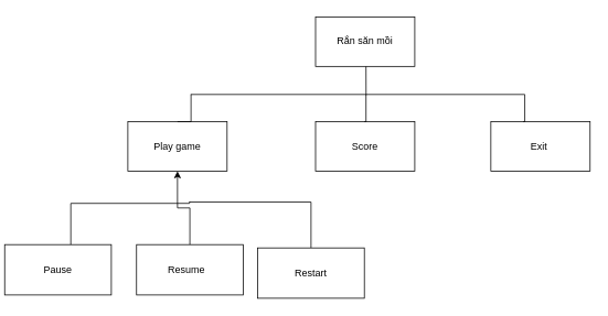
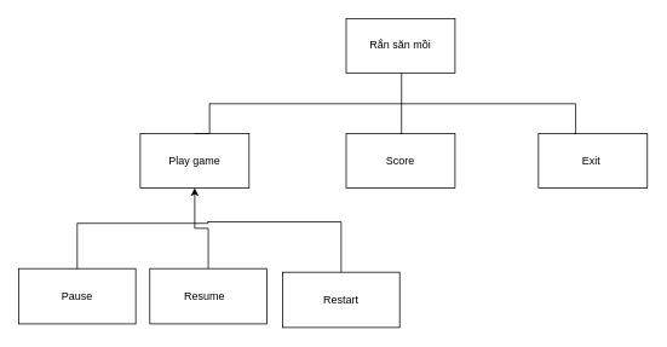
  <mxCell id="0" />
  <mxCell id="1" parent="0" />
  <mxCell id="2" value="Rắn săn mồi" style="rounded=0;whiteSpace=wrap;html=1;" vertex="1" parent="1"><mxGeometry x="381" y="20" width="120" height="60" as="geometry" /></mxCell>
  <mxCell id="3" value="Play game" style="rounded=0;whiteSpace=wrap;html=1;" vertex="1" parent="1"><mxGeometry x="154" y="147" width="120" height="60" as="geometry" /></mxCell>
  <mxCell id="4" value="Score" style="rounded=0;whiteSpace=wrap;html=1;" vertex="1" parent="1"><mxGeometry x="381" y="147" width="120" height="60" as="geometry" /></mxCell>
  <mxCell id="5" value="Exit&amp;nbsp;" style="rounded=0;whiteSpace=wrap;html=1;" vertex="1" parent="1"><mxGeometry x="593" y="147" width="120" height="60" as="geometry" /></mxCell>
  <mxCell id="6" style="edgeStyle=orthogonalEdgeStyle;rounded=0;orthogonalLoop=1;jettySize=auto;html=1;strokeColor=default;endArrow=none;endFill=0;" edge="1" parent="1" source="7"><mxGeometry relative="1" as="geometry"><mxPoint x="228.6" y="243.6" as="targetPoint" /><Array as="points"><mxPoint x="85" y="246" /><mxPoint x="229" y="246" /></Array></mxGeometry></mxCell>
- <mxCell id="7" value="Pause" style="rounded=0;whiteSpace=wrap;html=1;" vertex="1" parent="1"><mxGeometry x="5" y="296" width="129" height="61" as="geometry" /></mxCell>
+ <mxCell id="7" value="Pause" style="rounded=0;whiteSpace=wrap;html=1;" vertex="1" parent="1"><mxGeometry x="20" y="296" width="129" height="61" as="geometry" /></mxCell>
  <mxCell id="8" style="edgeStyle=orthogonalEdgeStyle;rounded=0;orthogonalLoop=1;jettySize=auto;html=1;entryX=0.5;entryY=1;entryDx=0;entryDy=0;" edge="1" parent="1" source="9" target="3"><mxGeometry relative="1" as="geometry" /></mxCell>
  <mxCell id="9" value="Resume&lt;span style=&quot;white-space: pre;&quot;&gt;&#09;&lt;/span&gt;" style="rounded=0;whiteSpace=wrap;html=1;" vertex="1" parent="1"><mxGeometry x="164.5" y="296" width="129" height="61" as="geometry" /></mxCell>
  <mxCell id="10" style="edgeStyle=orthogonalEdgeStyle;rounded=0;orthogonalLoop=1;jettySize=auto;html=1;strokeColor=default;endArrow=none;endFill=0;" edge="1" parent="1" source="11"><mxGeometry relative="1" as="geometry"><mxPoint x="228.6" y="244.4" as="targetPoint" /><Array as="points"><mxPoint x="376" y="244" /></Array></mxGeometry></mxCell>
  <mxCell id="11" value="Restart" style="rounded=0;whiteSpace=wrap;html=1;" vertex="1" parent="1"><mxGeometry x="311" y="300" width="129" height="61" as="geometry" /></mxCell>
  <mxCell id="12" value="" style="line;strokeWidth=1;fillColor=none;align=left;verticalAlign=middle;spacingTop=-1;spacingLeft=3;spacingRight=3;rotatable=0;labelPosition=right;points=[];portConstraint=eastwest;strokeColor=inherit;" vertex="1" parent="1"><mxGeometry x="230" y="110" width="404" height="8" as="geometry" /></mxCell>
  <mxCell id="13" style="edgeStyle=orthogonalEdgeStyle;rounded=0;orthogonalLoop=1;jettySize=auto;html=1;exitX=0.5;exitY=0;exitDx=0;exitDy=0;entryX=0.001;entryY=0.492;entryDx=0;entryDy=0;entryPerimeter=0;endArrow=none;endFill=0;" edge="1" parent="1" source="3" target="12"><mxGeometry relative="1" as="geometry" /></mxCell>
  <mxCell id="14" style="edgeStyle=orthogonalEdgeStyle;rounded=0;orthogonalLoop=1;jettySize=auto;html=1;exitX=0.5;exitY=0;exitDx=0;exitDy=0;entryX=0.001;entryY=0.492;entryDx=0;entryDy=0;entryPerimeter=0;endArrow=none;endFill=0;" edge="1" parent="1"><mxGeometry relative="1" as="geometry"><mxPoint x="440" y="146.97" as="sourcePoint" /><mxPoint x="442" y="113.97" as="targetPoint" /></mxGeometry></mxCell>
  <mxCell id="15" style="edgeStyle=orthogonalEdgeStyle;rounded=0;orthogonalLoop=1;jettySize=auto;html=1;exitX=0.5;exitY=0;exitDx=0;exitDy=0;entryX=0.001;entryY=0.492;entryDx=0;entryDy=0;entryPerimeter=0;endArrow=none;endFill=0;" edge="1" parent="1"><mxGeometry relative="1" as="geometry"><mxPoint x="632" y="147" as="sourcePoint" /><mxPoint x="634" y="114" as="targetPoint" /></mxGeometry></mxCell>
  <mxCell id="16" style="edgeStyle=orthogonalEdgeStyle;rounded=0;orthogonalLoop=1;jettySize=auto;html=1;exitX=0.671;exitY=0.578;exitDx=0;exitDy=0;entryX=0.001;entryY=0.492;entryDx=0;entryDy=0;entryPerimeter=0;endArrow=none;endFill=0;exitPerimeter=0;" edge="1" parent="1"><mxGeometry relative="1" as="geometry"><mxPoint x="442.084" y="114.624" as="sourcePoint" /><mxPoint x="442" y="80" as="targetPoint" /></mxGeometry></mxCell>
